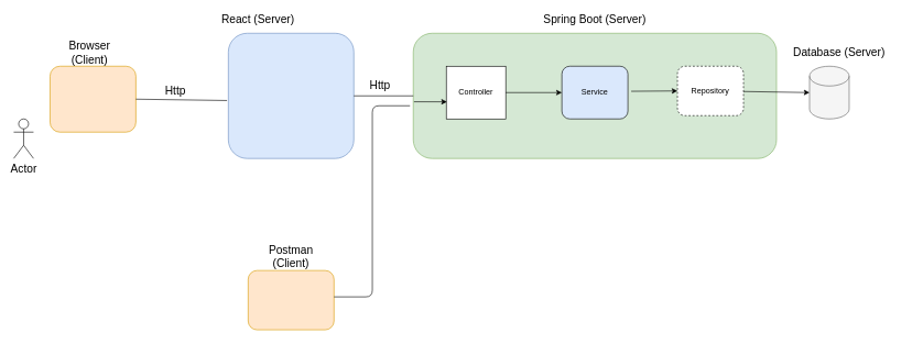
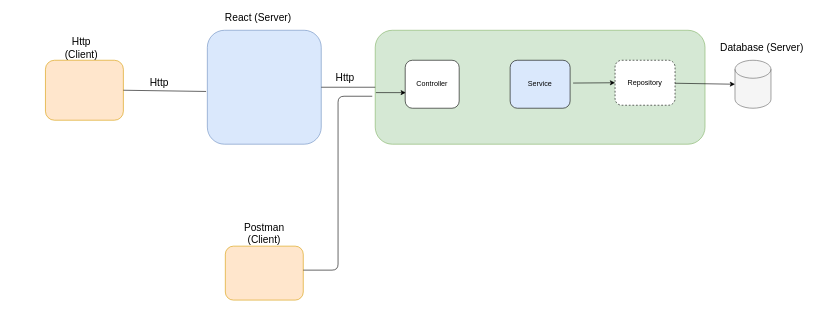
  <mxCell id="0" />
  <mxCell id="1" parent="0" />
  <mxCell id="2" value="" style="rounded=1;whiteSpace=wrap;html=1;fillColor=#d5e8d4;strokeColor=#82b366;" vertex="1" parent="1"><mxGeometry x="625" y="50" width="550" height="190" as="geometry" /></mxCell>
- <mxCell id="3" value="Controller" style="whiteSpace=wrap;html=1;rounded=0;" vertex="1" parent="1"><mxGeometry x="675" y="100" width="90" height="80" as="geometry" /></mxCell>
+ <mxCell id="3" value="Controller" style="rounded=1;whiteSpace=wrap;html=1;" vertex="1" parent="1"><mxGeometry x="675" y="100" width="90" height="80" as="geometry" /></mxCell>
  <mxCell id="4" value="Service" style="rounded=1;whiteSpace=wrap;html=1;fillColor=#dae8fc;" vertex="1" parent="1"><mxGeometry x="850" y="100" width="100" height="80" as="geometry" /></mxCell>
  <mxCell id="5" value="Repository" style="rounded=1;whiteSpace=wrap;html=1;dashed=1;" vertex="1" parent="1"><mxGeometry x="1025" y="100" width="100" height="75" as="geometry" /></mxCell>
  <mxCell id="6" value="" style="shape=cylinder3;whiteSpace=wrap;html=1;boundedLbl=1;backgroundOutline=1;size=15;fillColor=#f5f5f5;strokeColor=#666666;fontColor=#333333;" vertex="1" parent="1"><mxGeometry x="1225" y="100" width="60" height="80" as="geometry" /></mxCell>
  <mxCell id="7" value="" style="rounded=1;whiteSpace=wrap;html=1;fillColor=#dae8fc;strokeColor=#6c8ebf;" vertex="1" parent="1"><mxGeometry x="345" y="50" width="190" height="190" as="geometry" /></mxCell>
- <mxCell id="8" value="Spring Boot (Server)" style="text;html=1;strokeColor=none;fillColor=none;align=center;verticalAlign=middle;whiteSpace=wrap;rounded=0;fontSize=17;" vertex="1" parent="1"><mxGeometry x="795" y="20" width="210" height="20" as="geometry" /></mxCell>
- <mxCell id="9" value="React (Server)" style="text;html=1;strokeColor=none;fillColor=none;align=center;verticalAlign=middle;whiteSpace=wrap;rounded=0;fontSize=17;" vertex="1" parent="1"><mxGeometry x="325" y="20" width="130" height="20" as="geometry" /></mxCell>
- <mxCell id="10" value="Actor" style="shape=umlActor;verticalLabelPosition=bottom;verticalAlign=top;html=1;outlineConnect=0;fontSize=17;" vertex="1" parent="1"><mxGeometry x="20" y="180" width="30" height="60" as="geometry" /></mxCell>
+ <mxCell id="9" value="React (Server)" style="text;html=1;strokeColor=none;fillColor=none;align=center;verticalAlign=middle;whiteSpace=wrap;rounded=0;fontSize=17;" vertex="1" parent="1"><mxGeometry x="365" y="20" width="130" height="20" as="geometry" /></mxCell>
  <mxCell id="11" value="" style="rounded=1;whiteSpace=wrap;html=1;fontSize=17;fillColor=#ffe6cc;strokeColor=#d79b00;" vertex="1" parent="1"><mxGeometry x="75" y="100" width="130" height="100" as="geometry" /></mxCell>
- <mxCell id="12" value="Browser (Client)" style="text;html=1;strokeColor=none;fillColor=none;align=center;verticalAlign=middle;whiteSpace=wrap;rounded=0;fontSize=17;" vertex="1" parent="1"><mxGeometry x="115" y="70" width="40" height="20" as="geometry" /></mxCell>
+ <mxCell id="12" value="Http (Client)" style="text;html=1;strokeColor=none;fillColor=none;align=center;verticalAlign=middle;whiteSpace=wrap;rounded=0;fontSize=17;" vertex="1" parent="1"><mxGeometry x="115" y="70" width="40" height="20" as="geometry" /></mxCell>
  <mxCell id="13" value="" style="endArrow=none;html=1;fontSize=17;exitX=1;exitY=0.5;exitDx=0;exitDy=0;entryX=-0.011;entryY=0.537;entryDx=0;entryDy=0;entryPerimeter=0;" edge="1" parent="1" source="11" target="7"><mxGeometry width="50" height="50" relative="1" as="geometry"><mxPoint x="375" y="230" as="sourcePoint" /><mxPoint x="425" y="180" as="targetPoint" /></mxGeometry></mxCell>
  <mxCell id="14" value="Http" style="text;html=1;strokeColor=none;fillColor=none;align=center;verticalAlign=middle;whiteSpace=wrap;rounded=0;fontSize=17;" vertex="1" parent="1"><mxGeometry x="245" y="127.5" width="40" height="20" as="geometry" /></mxCell>
  <mxCell id="15" value="" style="endArrow=none;html=1;fontSize=17;entryX=0;entryY=0.5;entryDx=0;entryDy=0;exitX=1;exitY=0.5;exitDx=0;exitDy=0;" edge="1" parent="1" source="7" target="2"><mxGeometry width="50" height="50" relative="1" as="geometry"><mxPoint x="375" y="230" as="sourcePoint" /><mxPoint x="425" y="180" as="targetPoint" /></mxGeometry></mxCell>
  <mxCell id="16" value="Http" style="text;html=1;strokeColor=none;fillColor=none;align=center;verticalAlign=middle;whiteSpace=wrap;rounded=0;fontSize=17;" vertex="1" parent="1"><mxGeometry x="555" y="120" width="40" height="20" as="geometry" /></mxCell>
- <mxCell id="17" value="" style="endArrow=classic;html=1;fontSize=17;entryX=0;entryY=0.5;entryDx=0;entryDy=0;exitX=1;exitY=0.5;exitDx=0;exitDy=0;" edge="1" parent="1" source="3" target="4"><mxGeometry width="50" height="50" relative="1" as="geometry"><mxPoint x="665" y="230" as="sourcePoint" /><mxPoint x="715" y="180" as="targetPoint" /></mxGeometry></mxCell>
  <mxCell id="18" value="" style="endArrow=classic;html=1;fontSize=17;entryX=0;entryY=0.5;entryDx=0;entryDy=0;" edge="1" parent="1" target="5"><mxGeometry width="50" height="50" relative="1" as="geometry"><mxPoint x="955" y="138" as="sourcePoint" /><mxPoint x="860" y="150" as="targetPoint" /></mxGeometry></mxCell>
  <mxCell id="19" value="" style="endArrow=classic;html=1;fontSize=17;entryX=0;entryY=0.5;entryDx=0;entryDy=0;entryPerimeter=0;" edge="1" parent="1" source="5" target="6"><mxGeometry width="50" height="50" relative="1" as="geometry"><mxPoint x="865" y="230" as="sourcePoint" /><mxPoint x="915" y="180" as="targetPoint" /></mxGeometry></mxCell>
  <mxCell id="20" value="" style="rounded=1;whiteSpace=wrap;html=1;fontSize=17;fillColor=#ffe6cc;strokeColor=#d79b00;" vertex="1" parent="1"><mxGeometry x="375" y="410" width="130" height="90" as="geometry" /></mxCell>
  <mxCell id="21" value="Postman (Client)" style="text;html=1;strokeColor=none;fillColor=none;align=center;verticalAlign=middle;whiteSpace=wrap;rounded=0;fontSize=17;" vertex="1" parent="1"><mxGeometry x="420" y="380" width="40" height="20" as="geometry" /></mxCell>
  <mxCell id="22" value="Database (Server)" style="text;html=1;strokeColor=none;fillColor=none;align=center;verticalAlign=middle;whiteSpace=wrap;rounded=0;fontSize=17;" vertex="1" parent="1"><mxGeometry x="1165" y="70" width="210" height="20" as="geometry" /></mxCell>
  <mxCell id="23" value="" style="edgeStyle=elbowEdgeStyle;elbow=horizontal;endArrow=none;html=1;fontSize=17;entryX=-0.009;entryY=0.579;entryDx=0;entryDy=0;entryPerimeter=0;endFill=0;" edge="1" parent="1" target="2"><mxGeometry width="50" height="50" relative="1" as="geometry"><mxPoint x="505" y="450" as="sourcePoint" /><mxPoint x="555" y="400" as="targetPoint" /></mxGeometry></mxCell>
  <mxCell id="24" value="" style="endArrow=classic;html=1;fontSize=17;exitX=0.002;exitY=0.547;exitDx=0;exitDy=0;exitPerimeter=0;entryX=0.011;entryY=0.675;entryDx=0;entryDy=0;entryPerimeter=0;" edge="1" parent="1" source="2" target="3"><mxGeometry width="50" height="50" relative="1" as="geometry"><mxPoint x="625" y="300" as="sourcePoint" /><mxPoint x="675" y="250" as="targetPoint" /></mxGeometry></mxCell>
